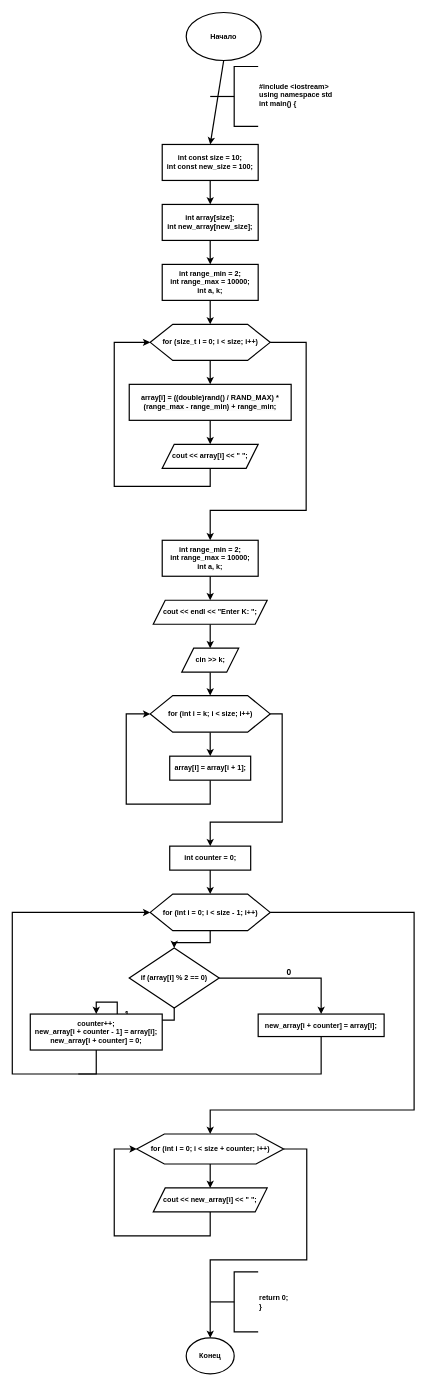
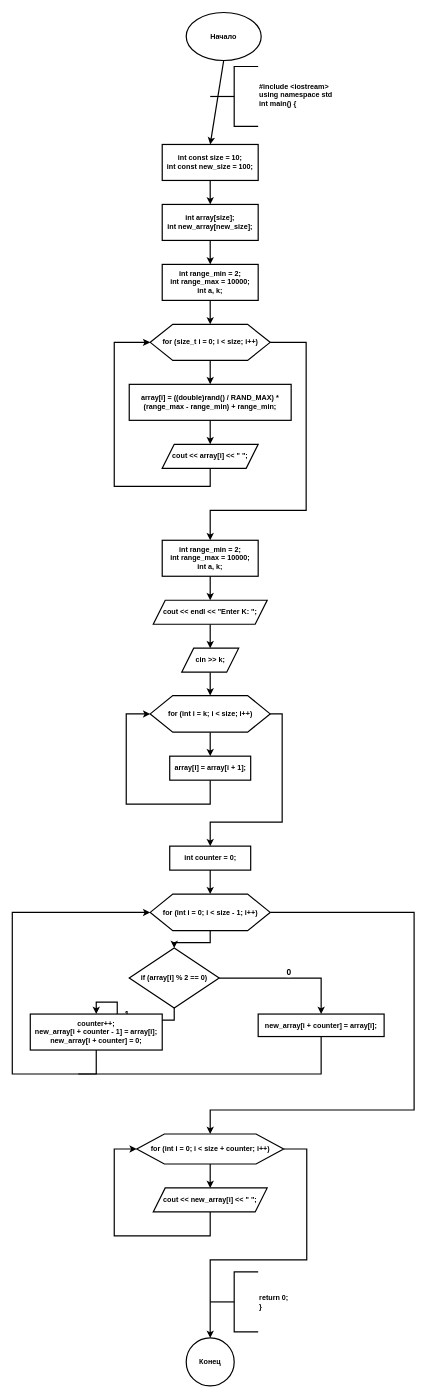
  <mxCell id="0" />
  <mxCell id="1" parent="0" />
  <mxCell id="2" value="&lt;b&gt;Начало&lt;/b&gt;" style="ellipse;whiteSpace=wrap;html=1;aspect=fixed;strokeWidth=2;" vertex="1" parent="1"><mxGeometry x="310" y="20" width="125" height="80" as="geometry" /></mxCell>
  <mxCell id="3" value="" style="endArrow=classic;html=1;rounded=0;exitX=0.5;exitY=1;exitDx=0;exitDy=0;strokeWidth=2;entryX=0.5;entryY=0;entryDx=0;entryDy=0;" edge="1" parent="1" source="2" target="5"><mxGeometry width="50" height="50" relative="1" as="geometry"><mxPoint x="340" y="460" as="sourcePoint" /><mxPoint x="350" y="220" as="targetPoint" /></mxGeometry></mxCell>
  <mxCell id="4" style="edgeStyle=orthogonalEdgeStyle;rounded=0;orthogonalLoop=1;jettySize=auto;html=1;exitX=0.5;exitY=1;exitDx=0;exitDy=0;entryX=0.5;entryY=0;entryDx=0;entryDy=0;strokeWidth=2;" edge="1" parent="1" source="5" target="8"><mxGeometry relative="1" as="geometry" /></mxCell>
  <mxCell id="5" value="&lt;b&gt;int const size = 10;&lt;/b&gt;&lt;div&gt;&lt;b&gt;int const new_size = 100;&lt;/b&gt;&lt;/div&gt;" style="rounded=0;whiteSpace=wrap;html=1;strokeWidth=2;" vertex="1" parent="1"><mxGeometry x="270" y="240" width="160" height="60" as="geometry" /></mxCell>
  <mxCell id="6" value="&lt;b&gt;#include &amp;lt;iostream&amp;gt;&lt;/b&gt;&lt;div&gt;&lt;b&gt;using namespace std&lt;/b&gt;&lt;/div&gt;&lt;div&gt;&lt;b&gt;int main() {&lt;/b&gt;&lt;br&gt;&lt;/div&gt;" style="text;html=1;align=left;verticalAlign=middle;whiteSpace=wrap;rounded=0;" vertex="1" parent="1"><mxGeometry x="430" y="130" width="140" height="55" as="geometry" /></mxCell>
  <mxCell id="7" style="edgeStyle=orthogonalEdgeStyle;rounded=0;orthogonalLoop=1;jettySize=auto;html=1;exitX=0.5;exitY=1;exitDx=0;exitDy=0;entryX=0.5;entryY=0;entryDx=0;entryDy=0;strokeWidth=2;" edge="1" parent="1" source="8" target="10"><mxGeometry relative="1" as="geometry" /></mxCell>
  <mxCell id="8" value="&lt;div&gt;&lt;b&gt;int array[size];&lt;/b&gt;&lt;/div&gt;&lt;div&gt;&lt;b&gt;int new_array[new_size];&lt;/b&gt;&lt;/div&gt;" style="rounded=0;whiteSpace=wrap;html=1;strokeWidth=2;" vertex="1" parent="1"><mxGeometry x="270" y="340" width="160" height="60" as="geometry" /></mxCell>
  <mxCell id="9" style="edgeStyle=orthogonalEdgeStyle;rounded=0;orthogonalLoop=1;jettySize=auto;html=1;exitX=0.5;exitY=1;exitDx=0;exitDy=0;entryX=0.5;entryY=0;entryDx=0;entryDy=0;strokeWidth=2;" edge="1" parent="1" source="10" target="15"><mxGeometry relative="1" as="geometry" /></mxCell>
  <mxCell id="10" value="&lt;b&gt;int range_min = 2;&lt;/b&gt;&lt;div&gt;&lt;b&gt;int range_max = 10000;&lt;/b&gt;&lt;/div&gt;&lt;div&gt;&lt;b&gt;int a, k;&lt;/b&gt;&lt;br&gt;&lt;/div&gt;" style="rounded=0;whiteSpace=wrap;html=1;strokeWidth=2;" vertex="1" parent="1"><mxGeometry x="270" y="440" width="160" height="60" as="geometry" /></mxCell>
  <mxCell id="11" style="edgeStyle=orthogonalEdgeStyle;rounded=0;orthogonalLoop=1;jettySize=auto;html=1;endArrow=none;endFill=0;strokeWidth=2;" edge="1" parent="1" source="12"><mxGeometry relative="1" as="geometry"><mxPoint x="350" y="160" as="targetPoint" /></mxGeometry></mxCell>
  <mxCell id="12" value="" style="strokeWidth=2;html=1;shape=mxgraph.flowchart.annotation_1;align=left;pointerEvents=1;" vertex="1" parent="1"><mxGeometry x="390" y="110" width="40" height="100" as="geometry" /></mxCell>
  <mxCell id="13" style="edgeStyle=orthogonalEdgeStyle;rounded=0;orthogonalLoop=1;jettySize=auto;html=1;exitX=0.5;exitY=1;exitDx=0;exitDy=0;entryX=0.5;entryY=0;entryDx=0;entryDy=0;strokeWidth=2;" edge="1" parent="1" source="15" target="17"><mxGeometry relative="1" as="geometry" /></mxCell>
  <mxCell id="14" style="edgeStyle=orthogonalEdgeStyle;rounded=0;orthogonalLoop=1;jettySize=auto;html=1;strokeWidth=2;entryX=0.5;entryY=0;entryDx=0;entryDy=0;" edge="1" parent="1" source="15" target="21"><mxGeometry relative="1" as="geometry"><mxPoint x="560" y="570" as="targetPoint" /><Array as="points"><mxPoint x="510" y="570" /><mxPoint x="510" y="850" /><mxPoint x="350" y="850" /></Array></mxGeometry></mxCell>
  <mxCell id="15" value="&lt;b&gt;for (size_t i = 0; i &amp;lt; size; i++)&lt;/b&gt;" style="verticalLabelPosition=middle;verticalAlign=middle;html=1;shape=hexagon;perimeter=hexagonPerimeter2;arcSize=6;size=0.188;strokeWidth=2;labelPosition=center;align=center;" vertex="1" parent="1"><mxGeometry x="250" y="540" width="200" height="60" as="geometry" /></mxCell>
  <mxCell id="16" style="edgeStyle=orthogonalEdgeStyle;rounded=0;orthogonalLoop=1;jettySize=auto;html=1;exitX=0.5;exitY=1;exitDx=0;exitDy=0;entryX=0.5;entryY=0;entryDx=0;entryDy=0;strokeWidth=2;" edge="1" parent="1" source="17"><mxGeometry relative="1" as="geometry"><mxPoint x="350" y="740" as="targetPoint" /></mxGeometry></mxCell>
  <mxCell id="17" value="&lt;b&gt;&lt;span style=&quot;color: rgb(0, 0, 0); font-family: Helvetica; font-size: 12px; font-style: normal; font-variant-ligatures: normal; font-variant-caps: normal; letter-spacing: normal; orphans: 2; text-align: left; text-indent: 0px; text-transform: none; widows: 2; word-spacing: 0px; -webkit-text-stroke-width: 0px; white-space: normal; background-color: rgb(251, 251, 251); text-decoration-thickness: initial; text-decoration-style: initial; text-decoration-color: initial; float: none; display: inline !important;&quot;&gt;array[i] = ((double)rand() / RAND_MAX) * (range_max - range_min) + range_min;&lt;/span&gt;&lt;br&gt;&lt;/b&gt;" style="rounded=0;whiteSpace=wrap;html=1;strokeWidth=2;" vertex="1" parent="1"><mxGeometry x="215" y="640" width="270" height="60" as="geometry" /></mxCell>
  <mxCell id="18" style="edgeStyle=orthogonalEdgeStyle;rounded=0;orthogonalLoop=1;jettySize=auto;html=1;entryX=0;entryY=0.5;entryDx=0;entryDy=0;strokeWidth=2;exitX=0.5;exitY=1;exitDx=0;exitDy=0;" edge="1" parent="1" source="19" target="15"><mxGeometry relative="1" as="geometry"><mxPoint x="380" y="830" as="sourcePoint" /><Array as="points"><mxPoint x="350" y="810" /><mxPoint x="190" y="810" /><mxPoint x="190" y="570" /></Array></mxGeometry></mxCell>
  <mxCell id="19" value="&lt;b&gt;cout &amp;lt;&amp;lt; array[i] &amp;lt;&amp;lt; &quot; &quot;;&lt;/b&gt;" style="shape=parallelogram;perimeter=parallelogramPerimeter;whiteSpace=wrap;html=1;fixedSize=1;strokeWidth=2;" vertex="1" parent="1"><mxGeometry x="270" y="740" width="160" height="40" as="geometry" /></mxCell>
  <mxCell id="20" style="edgeStyle=orthogonalEdgeStyle;rounded=0;orthogonalLoop=1;jettySize=auto;html=1;entryX=0.5;entryY=0;entryDx=0;entryDy=0;strokeWidth=2;" edge="1" parent="1" source="21" target="23"><mxGeometry relative="1" as="geometry" /></mxCell>
  <mxCell id="21" value="&lt;b&gt;int range_min = 2;&lt;/b&gt;&lt;div&gt;&lt;b&gt;int range_max = 10000;&lt;/b&gt;&lt;/div&gt;&lt;div&gt;&lt;b&gt;int a, k;&lt;/b&gt;&lt;br&gt;&lt;/div&gt;" style="rounded=0;whiteSpace=wrap;html=1;strokeWidth=2;" vertex="1" parent="1"><mxGeometry x="270" y="900" width="160" height="60" as="geometry" /></mxCell>
  <mxCell id="22" style="edgeStyle=orthogonalEdgeStyle;rounded=0;orthogonalLoop=1;jettySize=auto;html=1;entryX=0.5;entryY=0;entryDx=0;entryDy=0;strokeWidth=2;" edge="1" parent="1" source="23" target="25"><mxGeometry relative="1" as="geometry" /></mxCell>
  <mxCell id="23" value="&lt;b&gt;cout &amp;lt;&amp;lt; endl &amp;lt;&amp;lt; &quot;Enter K: &quot;;&lt;/b&gt;" style="shape=parallelogram;perimeter=parallelogramPerimeter;whiteSpace=wrap;html=1;fixedSize=1;strokeWidth=2;" vertex="1" parent="1"><mxGeometry x="255" y="1000" width="190" height="40" as="geometry" /></mxCell>
  <mxCell id="24" style="edgeStyle=orthogonalEdgeStyle;rounded=0;orthogonalLoop=1;jettySize=auto;html=1;entryX=0.5;entryY=0;entryDx=0;entryDy=0;strokeWidth=2;" edge="1" parent="1" source="25" target="28"><mxGeometry relative="1" as="geometry" /></mxCell>
  <mxCell id="25" value="&lt;span style=&quot;text-align: left;&quot;&gt;&lt;b&gt;cin &amp;gt;&amp;gt; k;&lt;/b&gt;&lt;/span&gt;" style="shape=parallelogram;perimeter=parallelogramPerimeter;whiteSpace=wrap;html=1;fixedSize=1;strokeWidth=2;" vertex="1" parent="1"><mxGeometry x="302.5" y="1080" width="95" height="40" as="geometry" /></mxCell>
  <mxCell id="26" style="edgeStyle=orthogonalEdgeStyle;rounded=0;orthogonalLoop=1;jettySize=auto;html=1;entryX=0.5;entryY=0;entryDx=0;entryDy=0;strokeWidth=2;" edge="1" parent="1" source="28" target="30"><mxGeometry relative="1" as="geometry" /></mxCell>
  <mxCell id="27" style="edgeStyle=orthogonalEdgeStyle;rounded=0;orthogonalLoop=1;jettySize=auto;html=1;entryX=0.5;entryY=0;entryDx=0;entryDy=0;strokeWidth=2;" edge="1" parent="1" source="28" target="32"><mxGeometry relative="1" as="geometry"><mxPoint x="350" y="1370" as="targetPoint" /><Array as="points"><mxPoint x="470" y="1190" /><mxPoint x="470" y="1370" /><mxPoint x="350" y="1370" /></Array></mxGeometry></mxCell>
  <mxCell id="28" value="&lt;b&gt;for (int i = k; i &amp;lt; size; i++)&lt;/b&gt;" style="verticalLabelPosition=middle;verticalAlign=middle;html=1;shape=hexagon;perimeter=hexagonPerimeter2;arcSize=6;size=0.188;strokeWidth=2;labelPosition=center;align=center;" vertex="1" parent="1"><mxGeometry x="250" y="1159" width="200" height="61" as="geometry" /></mxCell>
  <mxCell id="29" style="edgeStyle=orthogonalEdgeStyle;rounded=0;orthogonalLoop=1;jettySize=auto;html=1;entryX=0;entryY=0.5;entryDx=0;entryDy=0;strokeWidth=2;" edge="1" parent="1" source="30" target="28"><mxGeometry relative="1" as="geometry"><mxPoint x="190" y="1190" as="targetPoint" /><Array as="points"><mxPoint x="350" y="1340" /><mxPoint x="210" y="1340" /><mxPoint x="210" y="1190" /></Array></mxGeometry></mxCell>
  <mxCell id="30" value="&lt;div style=&quot;text-align: left;&quot;&gt;&lt;span style=&quot;background-color: initial;&quot;&gt;&lt;b&gt;array[i] = array[i + 1];&lt;/b&gt;&lt;/span&gt;&lt;/div&gt;" style="rounded=0;whiteSpace=wrap;html=1;strokeWidth=2;" vertex="1" parent="1"><mxGeometry x="282.5" y="1260" width="135" height="40" as="geometry" /></mxCell>
  <mxCell id="31" style="edgeStyle=orthogonalEdgeStyle;rounded=0;orthogonalLoop=1;jettySize=auto;html=1;entryX=0.5;entryY=0;entryDx=0;entryDy=0;strokeWidth=2;" edge="1" parent="1" source="32" target="34"><mxGeometry relative="1" as="geometry" /></mxCell>
  <mxCell id="32" value="int counter = 0;" style="rounded=0;whiteSpace=wrap;html=1;strokeWidth=2;fontStyle=1" vertex="1" parent="1"><mxGeometry x="282.5" y="1410" width="135" height="40" as="geometry" /></mxCell>
  <mxCell id="33" style="edgeStyle=orthogonalEdgeStyle;rounded=0;orthogonalLoop=1;jettySize=auto;html=1;entryX=0.5;entryY=0;entryDx=0;entryDy=0;strokeWidth=2;" edge="1" parent="1" source="34" target="47"><mxGeometry relative="1" as="geometry"><mxPoint x="710" y="1850" as="targetPoint" /><Array as="points"><mxPoint x="690" y="1521" /><mxPoint x="690" y="1850" /><mxPoint x="350" y="1850" /></Array></mxGeometry></mxCell>
  <mxCell id="34" value="&lt;b&gt;for (int i = 0; i &amp;lt; size - 1; i++)&lt;/b&gt;" style="verticalLabelPosition=middle;verticalAlign=middle;html=1;shape=hexagon;perimeter=hexagonPerimeter2;arcSize=6;size=0.188;strokeWidth=2;labelPosition=center;align=center;" vertex="1" parent="1"><mxGeometry x="250" y="1490" width="200" height="61" as="geometry" /></mxCell>
  <mxCell id="35" style="edgeStyle=orthogonalEdgeStyle;rounded=0;orthogonalLoop=1;jettySize=auto;html=1;entryX=0.5;entryY=0;entryDx=0;entryDy=0;strokeWidth=2;" edge="1" parent="1" source="39" target="42"><mxGeometry relative="1" as="geometry" /></mxCell>
  <mxCell id="36" value="&lt;b&gt;&lt;font style=&quot;font-size: 14px;&quot;&gt;1&lt;/font&gt;&lt;/b&gt;" style="edgeLabel;html=1;align=center;verticalAlign=bottom;resizable=0;points=[];labelPosition=center;verticalLabelPosition=top;" vertex="1" connectable="0" parent="35"><mxGeometry relative="1" as="geometry"><mxPoint as="offset" /></mxGeometry></mxCell>
  <mxCell id="37" style="edgeStyle=orthogonalEdgeStyle;rounded=0;orthogonalLoop=1;jettySize=auto;html=1;entryX=0.5;entryY=0;entryDx=0;entryDy=0;strokeWidth=2;" edge="1" parent="1" source="39" target="44"><mxGeometry relative="1" as="geometry" /></mxCell>
  <mxCell id="38" value="&lt;b&gt;&lt;font style=&quot;font-size: 14px;&quot;&gt;0&lt;/font&gt;&lt;/b&gt;" style="edgeLabel;html=1;align=center;verticalAlign=bottom;resizable=0;points=[];labelPosition=center;verticalLabelPosition=top;" vertex="1" connectable="0" parent="37"><mxGeometry relative="1" as="geometry"><mxPoint as="offset" /></mxGeometry></mxCell>
  <mxCell id="39" value="&lt;b&gt;if (array[i] % 2 == 0)&lt;/b&gt;" style="strokeWidth=2;html=1;shape=mxgraph.flowchart.decision;whiteSpace=wrap;" vertex="1" parent="1"><mxGeometry x="215" y="1580" width="150" height="100" as="geometry" /></mxCell>
  <mxCell id="40" style="edgeStyle=orthogonalEdgeStyle;rounded=0;orthogonalLoop=1;jettySize=auto;html=1;entryX=0.5;entryY=0;entryDx=0;entryDy=0;entryPerimeter=0;strokeWidth=2;" edge="1" parent="1" source="34" target="39"><mxGeometry relative="1" as="geometry" /></mxCell>
  <mxCell id="41" style="edgeStyle=orthogonalEdgeStyle;rounded=0;orthogonalLoop=1;jettySize=auto;html=1;entryX=0;entryY=0.5;entryDx=0;entryDy=0;strokeWidth=2;" edge="1" parent="1" source="42" target="34"><mxGeometry relative="1" as="geometry"><mxPoint y="1520" as="targetPoint" x="-50" /><Array as="points"><mxPoint x="160" y="1790" /><mxPoint x="20" y="1790" /><mxPoint x="20" y="1521" /></Array></mxGeometry></mxCell>
  <mxCell id="42" value="&lt;div&gt;&lt;b&gt;counter++;&lt;/b&gt;&lt;/div&gt;&lt;div&gt;&lt;b&gt;new_array[i + counter - 1] = array[i];&lt;/b&gt;&lt;/div&gt;&lt;div&gt;&lt;b&gt;new_array[i + counter] = 0;&lt;/b&gt;&lt;/div&gt;" style="rounded=0;whiteSpace=wrap;html=1;strokeWidth=2;" vertex="1" parent="1"><mxGeometry x="50" y="1690" width="220" height="60" as="geometry" /></mxCell>
  <mxCell id="43" style="edgeStyle=orthogonalEdgeStyle;rounded=0;orthogonalLoop=1;jettySize=auto;html=1;endArrow=none;endFill=0;strokeWidth=2;" edge="1" parent="1" source="44"><mxGeometry relative="1" as="geometry"><mxPoint x="130" y="1790" as="targetPoint" /><Array as="points"><mxPoint x="535" y="1790" /></Array></mxGeometry></mxCell>
  <mxCell id="44" value="&lt;b&gt;new_array[i + counter] = array[i];&lt;/b&gt;" style="rounded=0;whiteSpace=wrap;html=1;strokeWidth=2;" vertex="1" parent="1"><mxGeometry x="430" y="1690" width="210" height="37.5" as="geometry" /></mxCell>
  <mxCell id="45" style="edgeStyle=orthogonalEdgeStyle;rounded=0;orthogonalLoop=1;jettySize=auto;html=1;entryX=0.5;entryY=0;entryDx=0;entryDy=0;strokeWidth=2;" edge="1" parent="1" source="47" target="49"><mxGeometry relative="1" as="geometry" /></mxCell>
  <mxCell id="46" style="edgeStyle=orthogonalEdgeStyle;rounded=0;orthogonalLoop=1;jettySize=auto;html=1;entryX=0.5;entryY=0;entryDx=0;entryDy=0;strokeWidth=2;" edge="1" parent="1" source="47" target="50"><mxGeometry relative="1" as="geometry"><mxPoint x="350" y="2130" as="targetPoint" /><Array as="points"><mxPoint x="511" y="1915" /><mxPoint x="511" y="2100" /><mxPoint x="350" y="2100" /></Array></mxGeometry></mxCell>
  <mxCell id="47" value="&lt;b&gt;for (int i = 0; i &amp;lt; size + counter; i++)&lt;/b&gt;" style="verticalLabelPosition=middle;verticalAlign=middle;html=1;shape=hexagon;perimeter=hexagonPerimeter2;arcSize=6;size=0.188;strokeWidth=2;labelPosition=center;align=center;" vertex="1" parent="1"><mxGeometry x="227.5" y="1890" width="245" height="50" as="geometry" /></mxCell>
  <mxCell id="48" style="edgeStyle=orthogonalEdgeStyle;rounded=0;orthogonalLoop=1;jettySize=auto;html=1;entryX=0;entryY=0.5;entryDx=0;entryDy=0;strokeWidth=2;" edge="1" parent="1" source="49" target="47"><mxGeometry relative="1" as="geometry"><mxPoint x="150" y="1920" as="targetPoint" /><Array as="points"><mxPoint x="350" y="2060" /><mxPoint x="190" y="2060" /><mxPoint x="190" y="1915" /></Array></mxGeometry></mxCell>
  <mxCell id="49" value="&lt;b&gt;cout &amp;lt;&amp;lt; new_array[i] &amp;lt;&amp;lt; &quot; &quot;;&lt;/b&gt;" style="shape=parallelogram;perimeter=parallelogramPerimeter;whiteSpace=wrap;html=1;fixedSize=1;strokeWidth=2;" vertex="1" parent="1"><mxGeometry x="255" y="1980" width="190" height="40" as="geometry" /></mxCell>
- <mxCell id="50" value="&lt;b&gt;Конец&lt;/b&gt;" style="ellipse;whiteSpace=wrap;html=1;aspect=fixed;strokeWidth=2;" vertex="1" parent="1"><mxGeometry x="310" y="2230" width="80" height="60" as="geometry" /></mxCell>
+ <mxCell id="50" value="&lt;b&gt;Конец&lt;/b&gt;" style="ellipse;whiteSpace=wrap;html=1;aspect=fixed;strokeWidth=2;" vertex="1" parent="1"><mxGeometry x="310" y="2230" width="80" height="80" as="geometry" /></mxCell>
  <mxCell id="51" style="edgeStyle=orthogonalEdgeStyle;rounded=0;orthogonalLoop=1;jettySize=auto;html=1;strokeWidth=2;endArrow=none;endFill=0;" edge="1" parent="1" source="52"><mxGeometry relative="1" as="geometry"><mxPoint x="350" y="2170" as="targetPoint" /></mxGeometry></mxCell>
  <mxCell id="52" value="" style="strokeWidth=2;html=1;shape=mxgraph.flowchart.annotation_1;align=left;pointerEvents=1;rotation=0;" vertex="1" parent="1"><mxGeometry x="390" y="2120" width="40" height="100" as="geometry" /></mxCell>
  <mxCell id="53" value="&lt;div&gt;&lt;b&gt;return 0;&lt;/b&gt;&lt;/div&gt;&lt;div&gt;&lt;b&gt;}&lt;/b&gt;&lt;/div&gt;" style="text;html=1;align=left;verticalAlign=middle;whiteSpace=wrap;rounded=0;" vertex="1" parent="1"><mxGeometry x="430" y="2146.25" width="60" height="47.5" as="geometry" /></mxCell>
